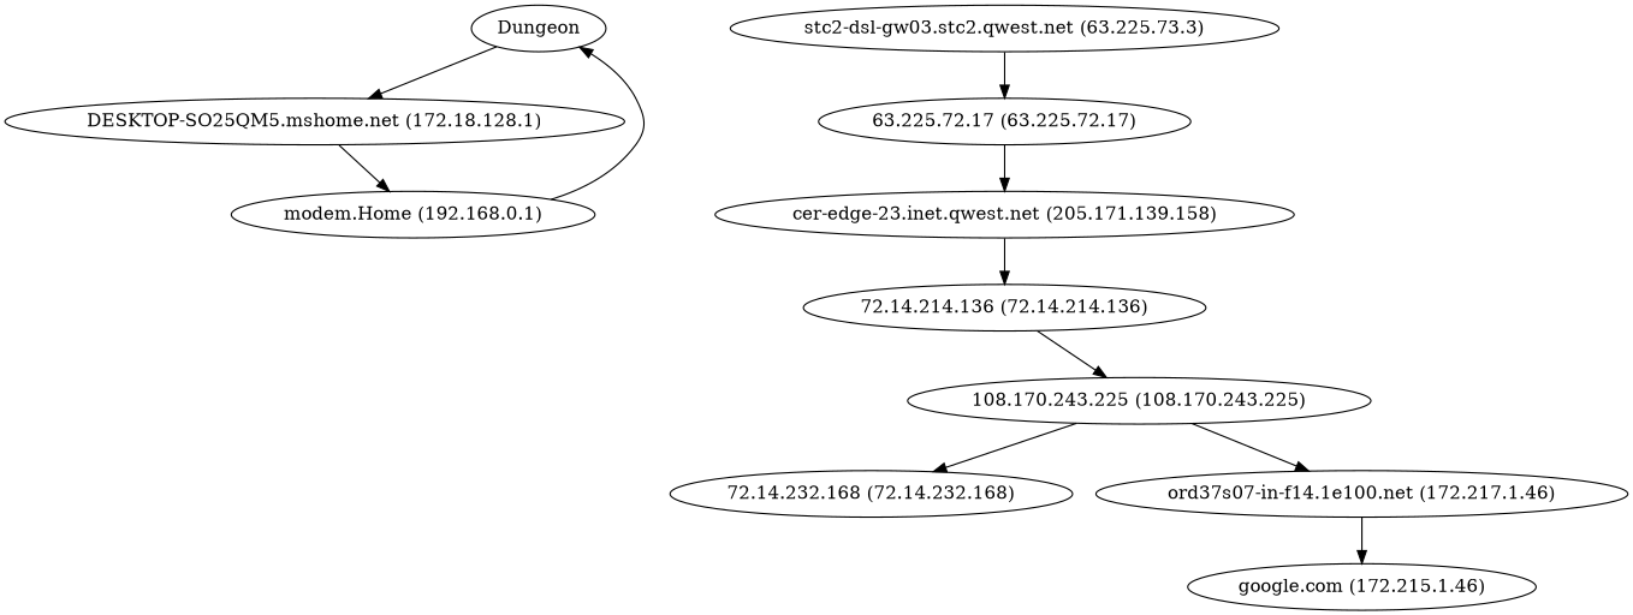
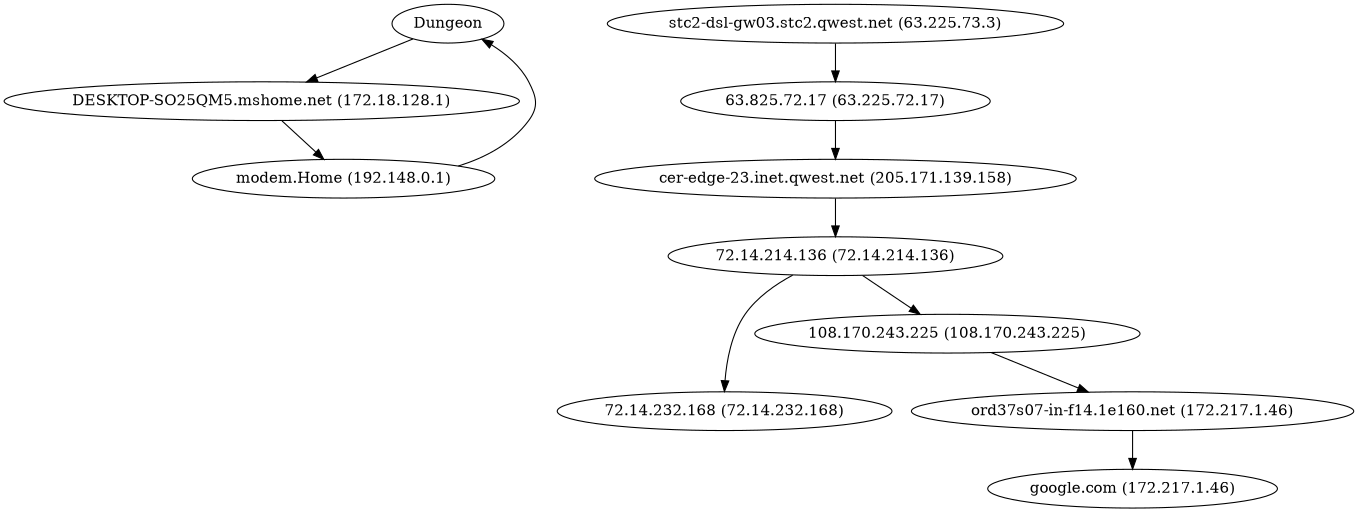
  digraph {
    Dungeon
    "DESKTOP-SO25QM5.mshome.net (172.18.128.1)"
-   "modem.Home (192.168.0.1)"
+   "modem.Home (192.168.0.1)" [label="modem.Home (192.148.0.1)"]
    "stc2-dsl-gw03.stc2.qwest.net (63.225.73.3)"
-   "63.225.72.17 (63.225.72.17)"
+   "63.225.72.17 (63.225.72.17)" [label="63.825.72.17 (63.225.72.17)"]
    "cer-edge-23.inet.qwest.net (205.171.139.158)"
    "72.14.214.136 (72.14.214.136)"
    "108.170.243.225 (108.170.243.225)"
    "72.14.232.168 (72.14.232.168)"
-   "ord37s07-in-f14.1e100.net (172.217.1.46)"
-   "google.com (172.217.1.46)" [label="google.com (172.215.1.46)"]
+   "ord37s07-in-f14.1e100.net (172.217.1.46)" [label="ord37s07-in-f14.1e160.net (172.217.1.46)"]
+   "google.com (172.217.1.46)"
    Dungeon -> "DESKTOP-SO25QM5.mshome.net (172.18.128.1)"
    "DESKTOP-SO25QM5.mshome.net (172.18.128.1)" -> "modem.Home (192.168.0.1)"
    "modem.Home (192.168.0.1)" -> Dungeon
    "stc2-dsl-gw03.stc2.qwest.net (63.225.73.3)" -> "63.225.72.17 (63.225.72.17)"
    "63.225.72.17 (63.225.72.17)" -> "cer-edge-23.inet.qwest.net (205.171.139.158)"
    "cer-edge-23.inet.qwest.net (205.171.139.158)" -> "72.14.214.136 (72.14.214.136)"
    "72.14.214.136 (72.14.214.136)" -> "108.170.243.225 (108.170.243.225)"
-   "108.170.243.225 (108.170.243.225)" -> "72.14.232.168 (72.14.232.168)"
+   "72.14.214.136 (72.14.214.136)" -> "72.14.232.168 (72.14.232.168)"
    "108.170.243.225 (108.170.243.225)" -> "ord37s07-in-f14.1e100.net (172.217.1.46)"
    "ord37s07-in-f14.1e100.net (172.217.1.46)" -> "google.com (172.217.1.46)"
  }
